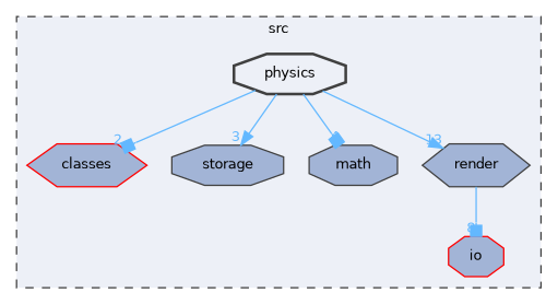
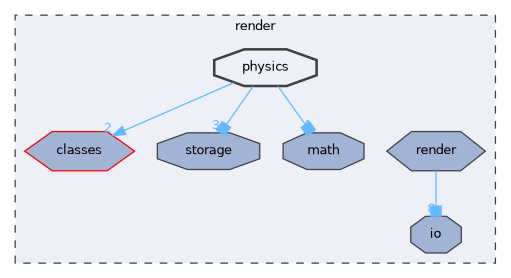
  digraph {
    compound=true
    node [color=grey25 fillcolor="#a2b4d6" fontname=Helvetica fontsize=10 shape=octagon style=filled]
    edge [arrowhead=box color=steelblue1 fontcolor=steelblue1 fontname=Helvetica fontsize=10 labeldistance=1.5 labelfontname=Helvetica labelfontsize=10]
    n1 [color=red height=0.2 label=classes shape=hexagon width=0.4]
    n2 [height=0.2 label=storage width=0.4]
    n3 [height=0.2 label=math width=0.4]
-   n4 [color=red height=0.2 label=io width=0.4]
+   n4 [height=0.2 label=io width=0.4]
    n5 [height=0.2 label=render shape=hexagon width=0.4]
    n6 [fillcolor="#edf0f7" height=0.2 label=physics style="filled,bold" width=0.4]
    subgraph cluster_1 {
      bgcolor="#edf0f7"
      fontname=Helvetica
      fontsize=10
-     label=src
+     label=render
      pencolor=grey25
      style="filled,dashed"
      n1
      n2
      n3
      n4
      n5
      n6
    }
    n5 -> n4 [headlabel=8]
-   n6 -> n1 [headlabel=2]
-   n6 -> n2 [arrowhead=normal headlabel=3]
+   n6 -> n1 [arrowhead=normal headlabel=2]
+   n6 -> n2 [headlabel=3]
    n6 -> n3 [headlabel=4]
-   n6 -> n5 [arrowhead=normal headlabel=13]
  }
